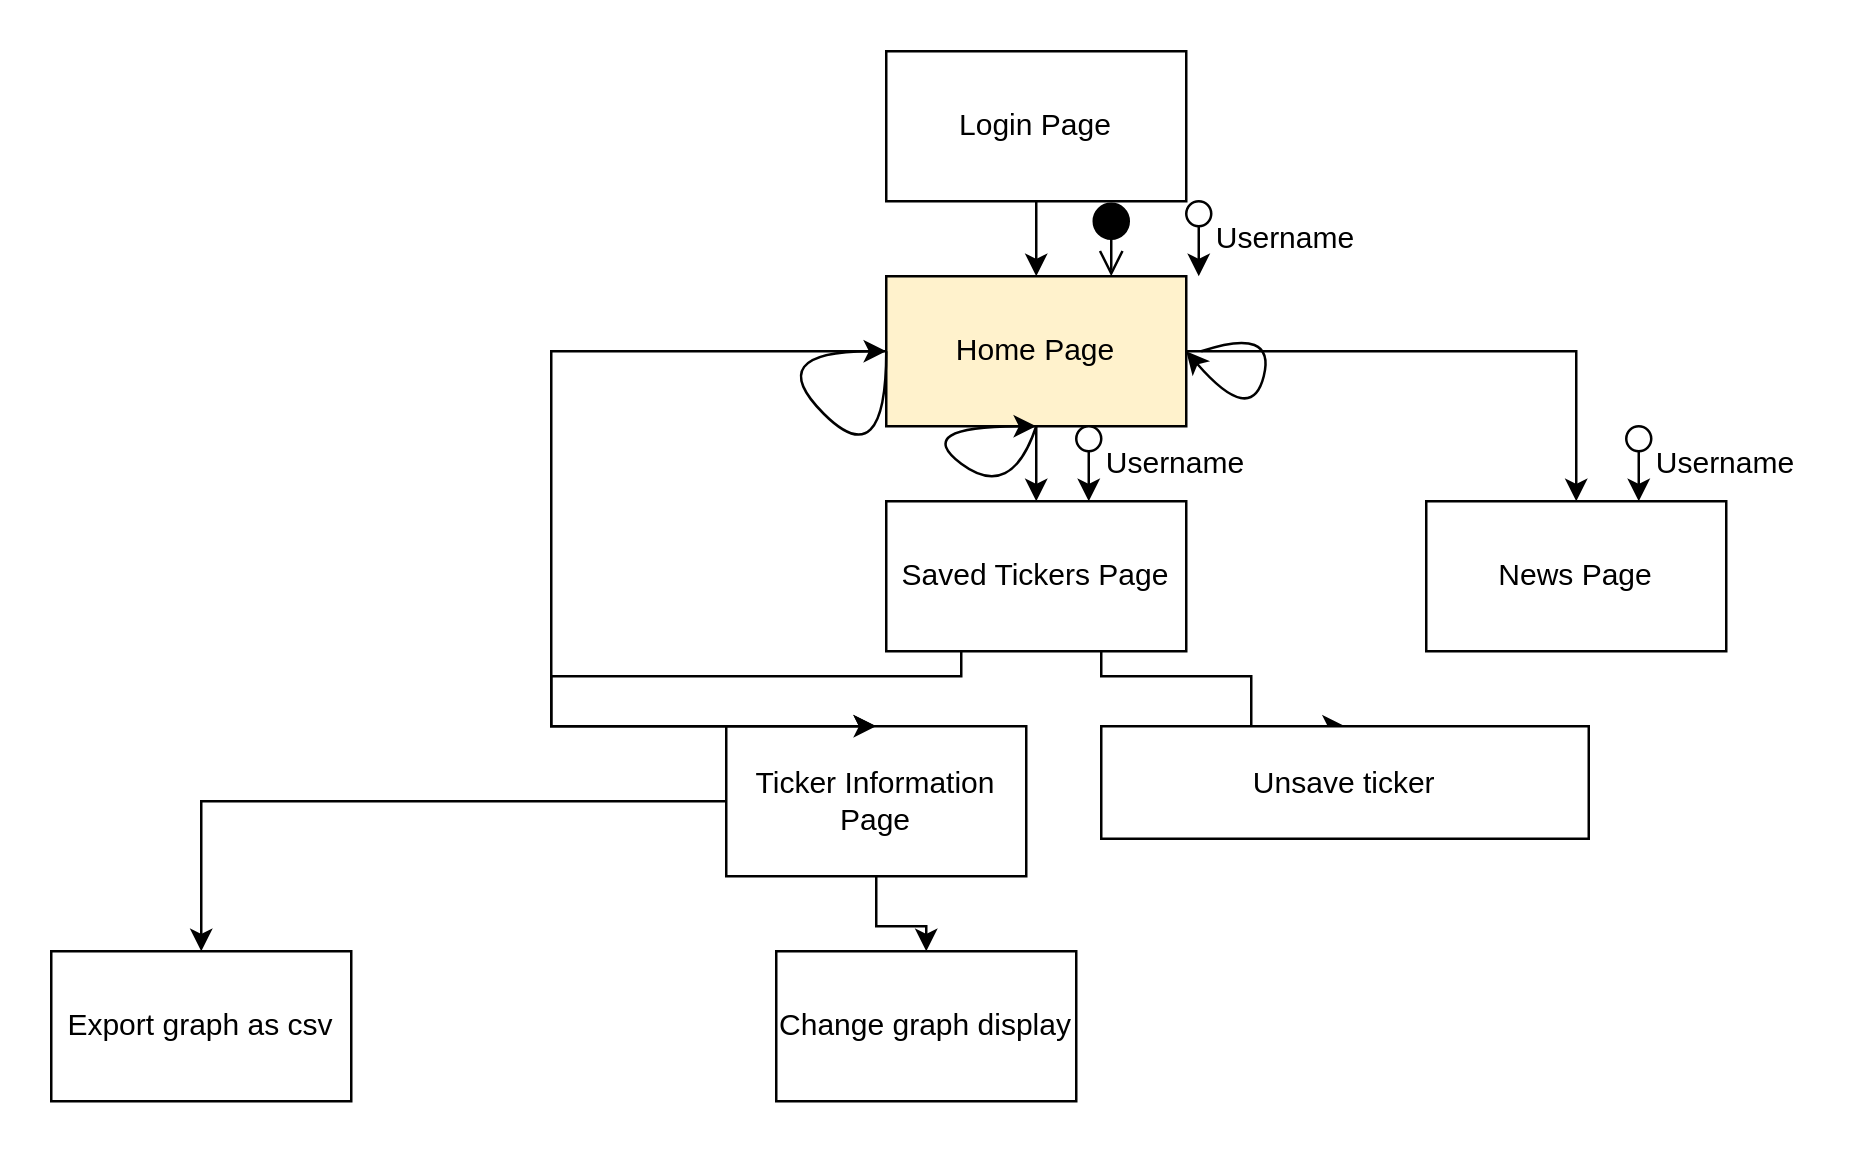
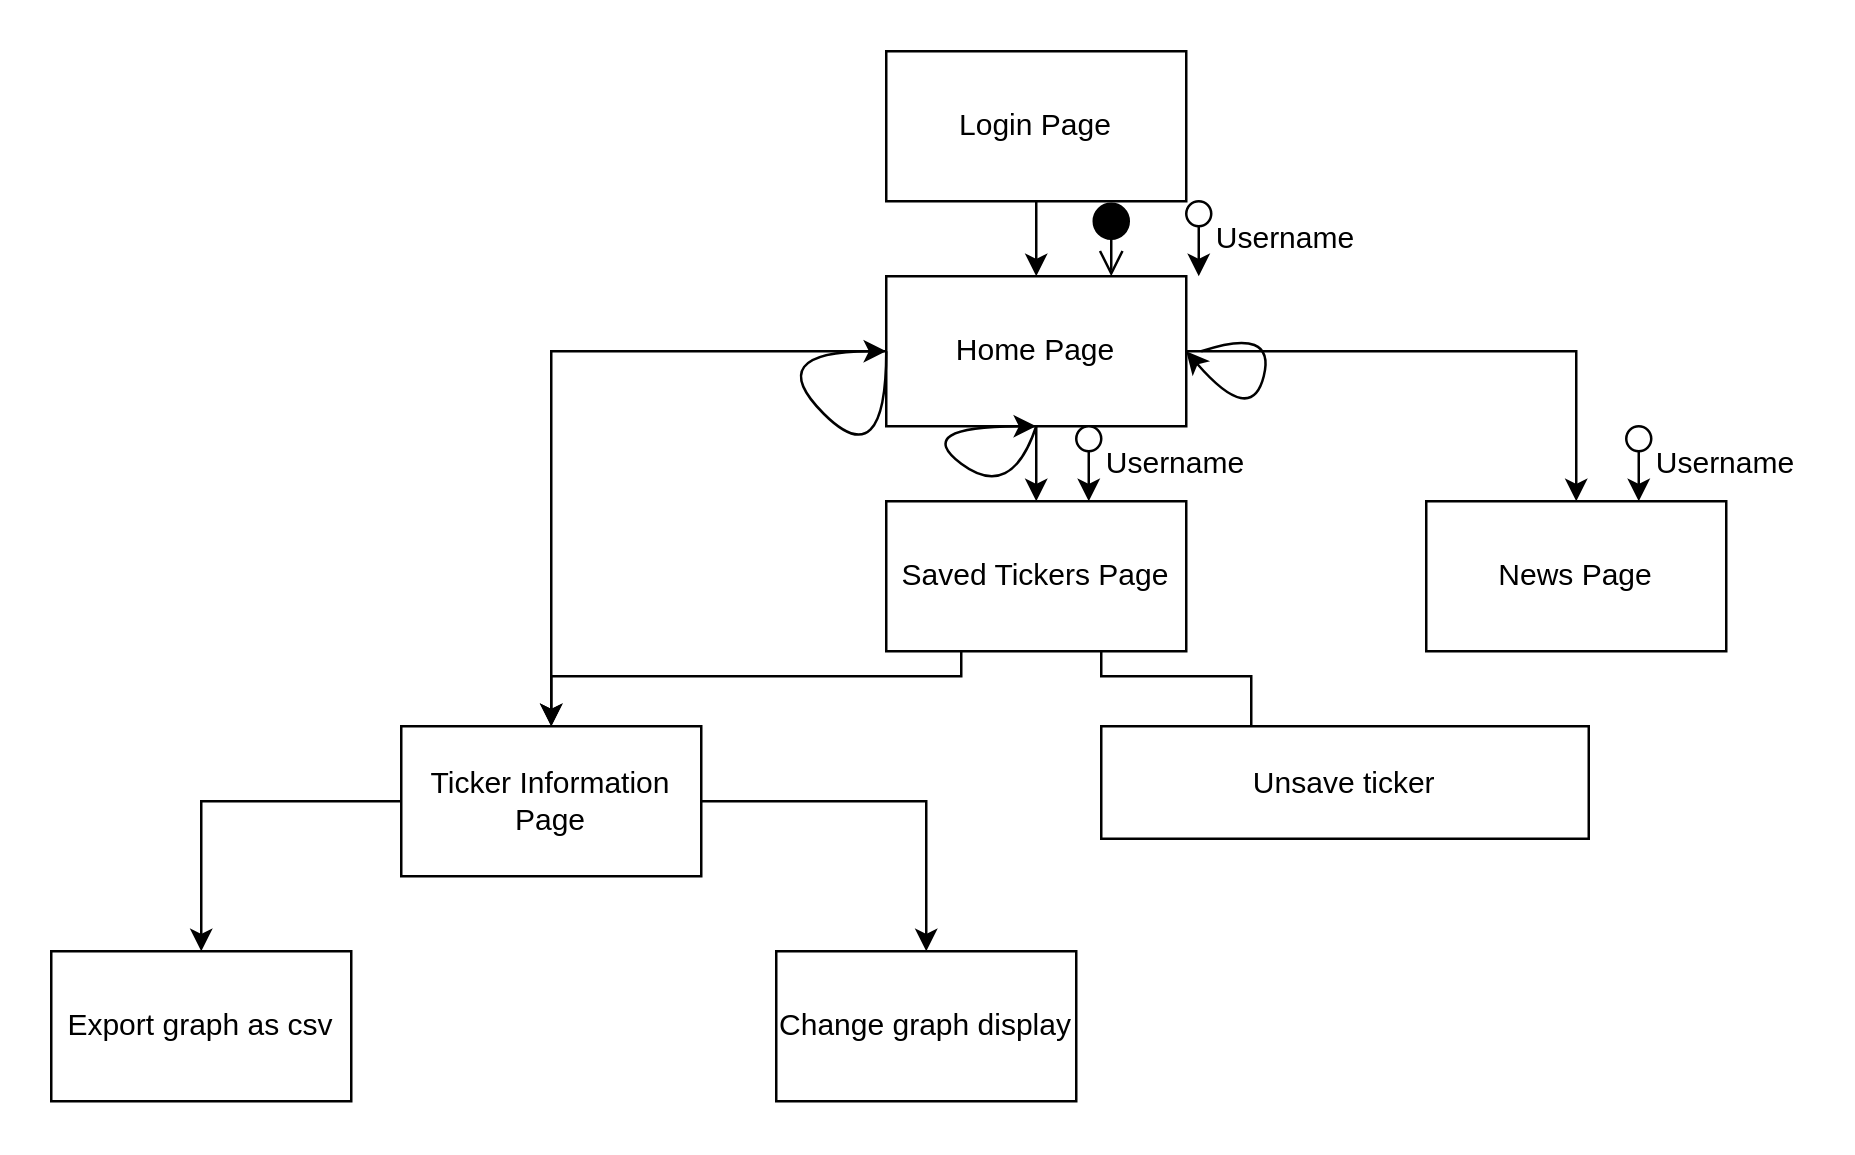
  <mxCell id="0" />
  <mxCell id="1" parent="0" />
  <mxCell id="2" value="" style="edgeStyle=orthogonalEdgeStyle;rounded=0;orthogonalLoop=1;jettySize=auto;html=1;" edge="1" parent="1" source="3" target="7"><mxGeometry relative="1" as="geometry" /></mxCell>
  <mxCell id="3" value="Login Page" style="rounded=0;whiteSpace=wrap;html=1;" vertex="1" parent="1"><mxGeometry x="354" y="20" width="120" height="60" as="geometry" /></mxCell>
  <mxCell id="4" style="edgeStyle=orthogonalEdgeStyle;rounded=0;orthogonalLoop=1;jettySize=auto;html=1;entryX=0.5;entryY=0;entryDx=0;entryDy=0;" edge="1" parent="1" source="7" target="10"><mxGeometry relative="1" as="geometry"><mxPoint x="184" y="200" as="targetPoint" /><Array as="points"><mxPoint x="220" y="140" /></Array></mxGeometry></mxCell>
  <mxCell id="5" value="" style="edgeStyle=orthogonalEdgeStyle;rounded=0;orthogonalLoop=1;jettySize=auto;html=1;" edge="1" parent="1" source="7" target="13"><mxGeometry relative="1" as="geometry" /></mxCell>
  <mxCell id="6" style="edgeStyle=orthogonalEdgeStyle;rounded=0;orthogonalLoop=1;jettySize=auto;html=1;entryX=0.5;entryY=0;entryDx=0;entryDy=0;" edge="1" parent="1" source="7" target="14"><mxGeometry relative="1" as="geometry"><mxPoint x="644" y="200" as="targetPoint" /><Array as="points"><mxPoint x="630" y="140" /></Array></mxGeometry></mxCell>
- <mxCell id="7" value="Home Page" style="whiteSpace=wrap;html=1;rounded=0;fillColor=#fff2cc;" vertex="1" parent="1"><mxGeometry x="354" y="110" width="120" height="60" as="geometry" /></mxCell>
+ <mxCell id="7" value="Home Page" style="whiteSpace=wrap;html=1;rounded=0;" vertex="1" parent="1"><mxGeometry x="354" y="110" width="120" height="60" as="geometry" /></mxCell>
  <mxCell id="8" style="edgeStyle=orthogonalEdgeStyle;rounded=0;orthogonalLoop=1;jettySize=auto;html=1;entryX=0.5;entryY=0;entryDx=0;entryDy=0;" edge="1" parent="1" source="10" target="19"><mxGeometry relative="1" as="geometry" /></mxCell>
  <mxCell id="9" style="edgeStyle=orthogonalEdgeStyle;rounded=0;orthogonalLoop=1;jettySize=auto;html=1;entryX=0.5;entryY=0;entryDx=0;entryDy=0;" edge="1" parent="1" source="10" target="20"><mxGeometry relative="1" as="geometry" /></mxCell>
- <mxCell id="10" value="Ticker Information Page" style="rounded=0;whiteSpace=wrap;html=1;" vertex="1" parent="1"><mxGeometry x="290" y="290" width="120" height="60" as="geometry" /></mxCell>
+ <mxCell id="10" value="Ticker Information Page" style="rounded=0;whiteSpace=wrap;html=1;" vertex="1" parent="1"><mxGeometry x="160" y="290" width="120" height="60" as="geometry" /></mxCell>
  <mxCell id="11" style="edgeStyle=orthogonalEdgeStyle;rounded=0;orthogonalLoop=1;jettySize=auto;html=1;entryX=0.5;entryY=0;entryDx=0;entryDy=0;exitX=0.25;exitY=1;exitDx=0;exitDy=0;" edge="1" parent="1" source="13" target="10"><mxGeometry relative="1" as="geometry"><Array as="points"><mxPoint x="384" y="270" /><mxPoint x="220" y="270" /></Array></mxGeometry></mxCell>
- <mxCell id="12" style="edgeStyle=orthogonalEdgeStyle;rounded=0;orthogonalLoop=1;jettySize=auto;html=1;entryX=0.5;entryY=0;entryDx=0;entryDy=0;" edge="1" parent="1" source="13" target="15"><mxGeometry relative="1" as="geometry"><Array as="points"><mxPoint x="440" y="270" /><mxPoint x="500" y="270" /></Array></mxGeometry></mxCell>
+ <mxCell id="12" style="edgeStyle=orthogonalEdgeStyle;rounded=0;orthogonalLoop=1;jettySize=auto;html=1;entryX=0.5;entryY=0;entryDx=0;entryDy=0;endArrow=none;" edge="1" parent="1" source="13" target="15"><mxGeometry relative="1" as="geometry"><Array as="points"><mxPoint x="440" y="270" /><mxPoint x="500" y="270" /></Array></mxGeometry></mxCell>
  <mxCell id="13" value="Saved Tickers Page" style="whiteSpace=wrap;html=1;rounded=0;" vertex="1" parent="1"><mxGeometry x="354" y="200" width="120" height="60" as="geometry" /></mxCell>
  <mxCell id="14" value="News Page" style="rounded=0;whiteSpace=wrap;html=1;" vertex="1" parent="1"><mxGeometry x="570" y="200" width="120" height="60" as="geometry" /></mxCell>
  <mxCell id="15" value="Unsave ticker" style="rounded=0;whiteSpace=wrap;html=1;" vertex="1" parent="1"><mxGeometry x="440" y="290" width="195" height="45" as="geometry" /></mxCell>
  <mxCell id="16" value="" style="curved=1;endArrow=classic;html=1;rounded=0;" edge="1" parent="1"><mxGeometry width="50" height="50" relative="1" as="geometry"><mxPoint x="414" y="170" as="sourcePoint" /><mxPoint x="414" y="170" as="targetPoint" /><Array as="points"><mxPoint x="404" y="200" /><mxPoint x="364" y="170" /></Array></mxGeometry></mxCell>
  <mxCell id="17" value="" style="curved=1;endArrow=classic;html=1;rounded=0;" edge="1" parent="1"><mxGeometry width="50" height="50" relative="1" as="geometry"><mxPoint x="480" y="140" as="sourcePoint" /><mxPoint x="474" y="140" as="targetPoint" /><Array as="points"><mxPoint x="510" y="130" /><mxPoint x="500" y="170" /></Array></mxGeometry></mxCell>
  <mxCell id="18" value="" style="curved=1;endArrow=classic;html=1;rounded=0;" edge="1" parent="1"><mxGeometry width="50" height="50" relative="1" as="geometry"><mxPoint x="354" y="140" as="sourcePoint" /><mxPoint x="354" y="140" as="targetPoint" /><Array as="points"><mxPoint x="354" y="190" /><mxPoint x="304" y="140" /></Array></mxGeometry></mxCell>
  <mxCell id="19" value="Export graph as csv" style="rounded=0;whiteSpace=wrap;html=1;" vertex="1" parent="1"><mxGeometry x="20" y="380" width="120" height="60" as="geometry" /></mxCell>
  <mxCell id="20" value="Change graph display" style="rounded=0;whiteSpace=wrap;html=1;" vertex="1" parent="1"><mxGeometry x="310" y="380" width="120" height="60" as="geometry" /></mxCell>
  <mxCell id="21" value="" style="html=1;verticalAlign=bottom;startArrow=circle;startFill=1;endArrow=open;startSize=6;endSize=8;rounded=0;entryX=0.75;entryY=0;entryDx=0;entryDy=0;" edge="1" parent="1" target="7"><mxGeometry width="80" relative="1" as="geometry"><mxPoint x="444" y="80" as="sourcePoint" /><mxPoint x="450" y="110" as="targetPoint" /></mxGeometry></mxCell>
  <mxCell id="22" value="" style="endArrow=classic;html=1;rounded=0;startArrow=none;" edge="1" parent="1" source="23"><mxGeometry width="50" height="50" relative="1" as="geometry"><mxPoint x="590" y="40" as="sourcePoint" /><mxPoint x="479" y="110" as="targetPoint" /></mxGeometry></mxCell>
  <mxCell id="23" value="" style="ellipse;whiteSpace=wrap;html=1;aspect=fixed;" vertex="1" parent="1"><mxGeometry x="474" y="80" width="10" height="10" as="geometry" /></mxCell>
  <mxCell id="24" value="Username" style="text;html=1;strokeColor=none;fillColor=none;align=center;verticalAlign=middle;whiteSpace=wrap;rounded=0;" vertex="1" parent="1"><mxGeometry x="484" y="80" width="60" height="30" as="geometry" /></mxCell>
  <mxCell id="25" value="" style="endArrow=classic;html=1;rounded=0;startArrow=none;" edge="1" parent="1" source="27"><mxGeometry width="50" height="50" relative="1" as="geometry"><mxPoint x="655" y="180" as="sourcePoint" /><mxPoint x="655" y="200" as="targetPoint" /></mxGeometry></mxCell>
  <mxCell id="26" value="Username" style="text;html=1;strokeColor=none;fillColor=none;align=center;verticalAlign=middle;whiteSpace=wrap;rounded=0;" vertex="1" parent="1"><mxGeometry x="660" y="170" width="60" height="30" as="geometry" /></mxCell>
  <mxCell id="27" value="" style="ellipse;whiteSpace=wrap;html=1;aspect=fixed;" vertex="1" parent="1"><mxGeometry x="650" y="170" width="10" height="10" as="geometry" /></mxCell>
  <mxCell id="28" value="" style="endArrow=none;html=1;rounded=0;startArrow=none;" edge="1" parent="1" target="27"><mxGeometry width="50" height="50" relative="1" as="geometry"><mxPoint x="655" y="180" as="sourcePoint" /><mxPoint x="655" y="200" as="targetPoint" /></mxGeometry></mxCell>
  <mxCell id="29" value="" style="endArrow=classic;html=1;rounded=0;startArrow=none;" edge="1" parent="1" source="31"><mxGeometry width="50" height="50" relative="1" as="geometry"><mxPoint x="435" y="180" as="sourcePoint" /><mxPoint x="435" y="200" as="targetPoint" /></mxGeometry></mxCell>
  <mxCell id="30" value="Username" style="text;html=1;strokeColor=none;fillColor=none;align=center;verticalAlign=middle;whiteSpace=wrap;rounded=0;" vertex="1" parent="1"><mxGeometry x="440" y="170" width="60" height="30" as="geometry" /></mxCell>
  <mxCell id="31" value="" style="ellipse;whiteSpace=wrap;html=1;aspect=fixed;" vertex="1" parent="1"><mxGeometry x="430" y="170" width="10" height="10" as="geometry" /></mxCell>
  <mxCell id="32" value="" style="endArrow=none;html=1;rounded=0;startArrow=none;" edge="1" parent="1" target="31"><mxGeometry width="50" height="50" relative="1" as="geometry"><mxPoint x="435" y="180" as="sourcePoint" /><mxPoint x="435" y="200" as="targetPoint" /></mxGeometry></mxCell>
